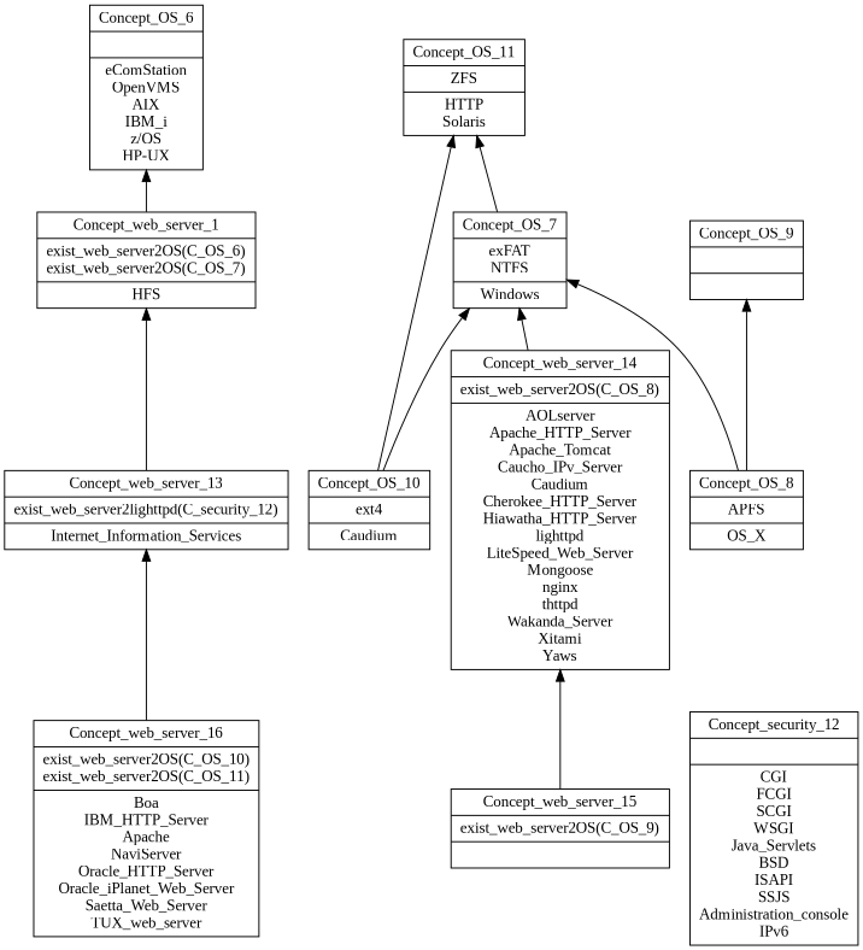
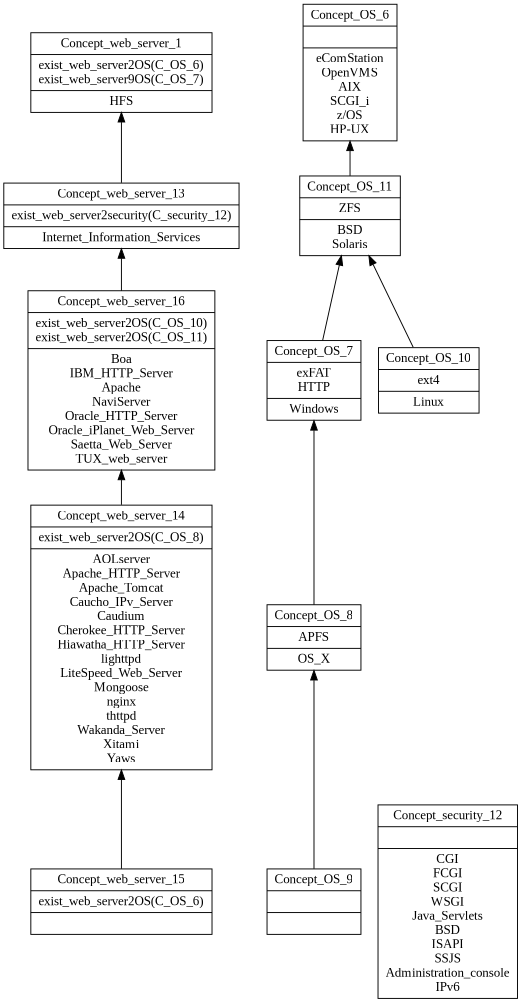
  digraph {
    fontname="Liberation Serif"
    rankdir=BT
    node [fontname="Liberation Serif" shape=record]
    edge [fontname="Liberation Serif"]
-   n1 [label="{Concept_web_server_1|exist_web_server2OS(C_OS_6)\nexist_web_server2OS(C_OS_7)\n|HFS\n}"]
-   n2 [label="{Concept_web_server_13|exist_web_server2lighttpd(C_security_12)\n|Internet_Information_Services\n}"]
+   n1 [label="{Concept_web_server_1|exist_web_server2OS(C_OS_6)\nexist_web_server9OS(C_OS_7)\n|HFS\n}"]
+   n2 [label="{Concept_web_server_13|exist_web_server2security(C_security_12)\n|Internet_Information_Services\n}"]
    n3 [label="{Concept_web_server_14|exist_web_server2OS(C_OS_8)\n|AOLserver\nApache_HTTP_Server\nApache_Tomcat\nCaucho_IPv_Server\nCaudium\nCherokee_HTTP_Server\nHiawatha_HTTP_Server\nlighttpd\nLiteSpeed_Web_Server\nMongoose\nnginx\nthttpd\nWakanda_Server\nXitami\nYaws\n}"]
    n4 [label="{Concept_web_server_16|exist_web_server2OS(C_OS_10)\nexist_web_server2OS(C_OS_11)\n|Boa\nIBM_HTTP_Server\nApache\nNaviServer\nOracle_HTTP_Server\nOracle_iPlanet_Web_Server\nSaetta_Web_Server\nTUX_web_server\n}"]
-   n5 [label="{Concept_web_server_15|exist_web_server2OS(C_OS_9)\n|}"]
-   n6 [label="{Concept_OS_6||eComStation\nOpenVMS\nAIX\nIBM_i\nz/OS\nHP-UX\n}"]
-   n7 [label="{Concept_OS_7|exFAT\nNTFS\n|Windows\n}"]
+   n5 [label="{Concept_web_server_15|exist_web_server2OS(C_OS_6)\n|}"]
+   n6 [label="{Concept_OS_6||eComStation\nOpenVMS\nAIX\nSCGI_i\nz/OS\nHP-UX\n}"]
+   n7 [label="{Concept_OS_7|exFAT\nHTTP\n|Windows\n}"]
    n8 [label="{Concept_OS_8|APFS\n|OS_X\n}"]
    n9 [label="{Concept_OS_9||}"]
-   n10 [label="{Concept_OS_10|ext4\n|Caudium\n}"]
-   n11 [label="{Concept_OS_11|ZFS\n|HTTP\nSolaris\n}"]
+   n10 [label="{Concept_OS_10|ext4\n|Linux\n}"]
+   n11 [label="{Concept_OS_11|ZFS\n|BSD\nSolaris\n}"]
    n12 [label="{Concept_security_12||CGI\nFCGI\nSCGI\nWSGI\nJava_Servlets\nBSD\nISAPI\nSSJS\nAdministration_console\nIPv6\n}"]
    subgraph sub_1 {
      label=web_server
      n1
      n2
      n3
      n4
      n5
    }
    subgraph sub_2 {
      label=OS
      n6
      n7
      n8
      n9
      n10
      n11
    }
    subgraph sub_3 {
      label=security
      n12
    }
    n2 -> n1
-   n3 -> n7
+   n3 -> n4
    n4 -> n2
    n5 -> n3
    n7 -> n11
    n8 -> n7
-   n8 -> n9
-   n10 -> n7
+   n9 -> n8
    n10 -> n11
-   n1 -> n6
+   n11 -> n6
  }
